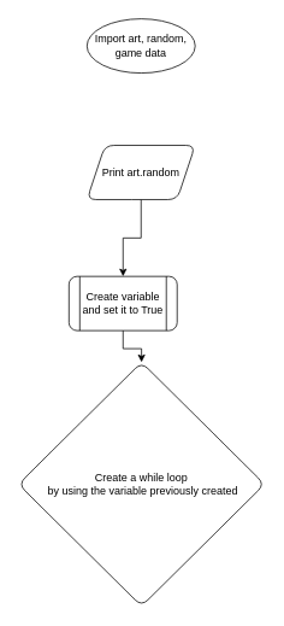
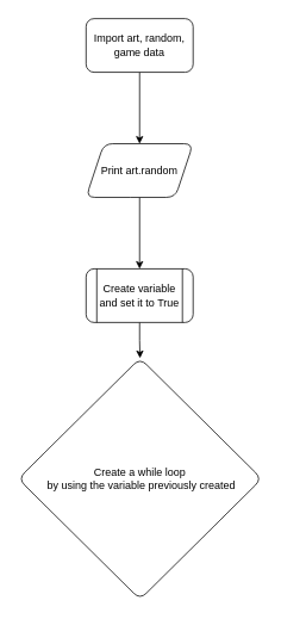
  <mxCell id="0" />
  <mxCell id="1" parent="0" />
- <mxCell id="3" value="&lt;div&gt;Import art, random, game data&lt;br&gt;&lt;/div&gt;" style="ellipse;whiteSpace=wrap;html=1;" vertex="1" parent="1"><mxGeometry x="96" y="20" width="120" height="60" as="geometry" /></mxCell>
+ <mxCell id="2" value="" style="edgeStyle=orthogonalEdgeStyle;rounded=0;orthogonalLoop=1;jettySize=auto;html=1;" edge="1" parent="1" source="3" target="5"><mxGeometry relative="1" as="geometry" /></mxCell>
+ <mxCell id="3" value="&lt;div&gt;Import art, random, game data&lt;br&gt;&lt;/div&gt;" style="rounded=1;whiteSpace=wrap;html=1;" vertex="1" parent="1"><mxGeometry x="96" y="20" width="120" height="60" as="geometry" /></mxCell>
  <mxCell id="4" value="" style="edgeStyle=orthogonalEdgeStyle;rounded=0;orthogonalLoop=1;jettySize=auto;html=1;" edge="1" parent="1" source="5" target="7"><mxGeometry relative="1" as="geometry" /></mxCell>
  <mxCell id="5" value="Print art.random" style="shape=parallelogram;perimeter=parallelogramPerimeter;whiteSpace=wrap;html=1;fixedSize=1;rounded=1;" vertex="1" parent="1"><mxGeometry x="96" y="160" width="120" height="60" as="geometry" /></mxCell>
  <mxCell id="6" value="" style="edgeStyle=orthogonalEdgeStyle;rounded=0;orthogonalLoop=1;jettySize=auto;html=1;" edge="1" parent="1" source="7" target="8"><mxGeometry relative="1" as="geometry" /></mxCell>
- <mxCell id="7" value="Create variable and set it to True" style="shape=process;whiteSpace=wrap;html=1;backgroundOutline=1;rounded=1;" vertex="1" parent="1"><mxGeometry x="76" y="305" width="120" height="60" as="geometry" /></mxCell>
+ <mxCell id="7" value="Create variable and set it to True" style="shape=process;whiteSpace=wrap;html=1;backgroundOutline=1;rounded=1;" vertex="1" parent="1"><mxGeometry x="96" y="300" width="120" height="60" as="geometry" /></mxCell>
  <mxCell id="8" value="&lt;div&gt;Create a while loop&lt;/div&gt;&lt;div&gt;&amp;nbsp;by using the variable previously created&lt;br&gt;&lt;/div&gt;" style="rhombus;whiteSpace=wrap;html=1;rounded=1;" vertex="1" parent="1"><mxGeometry x="20" y="400" width="273" height="270" as="geometry" /></mxCell>
